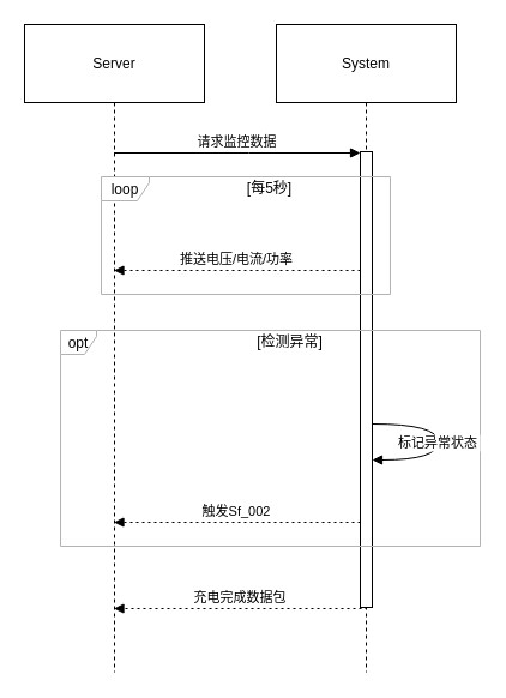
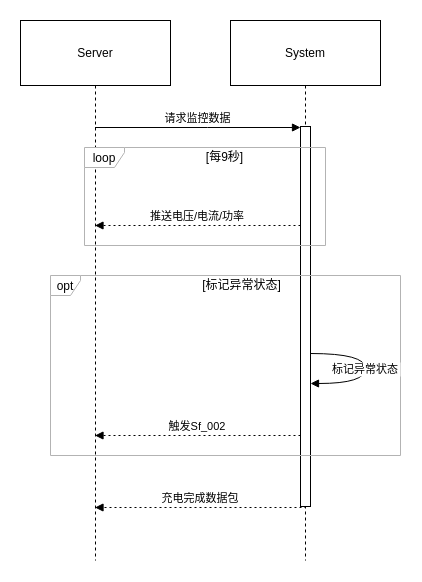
  <mxCell id="0" />
  <mxCell id="1" parent="0" />
  <mxCell id="2" value="Server" style="shape=umlLifeline;perimeter=lifelinePerimeter;whiteSpace=wrap;container=1;dropTarget=0;collapsible=0;recursiveResize=0;outlineConnect=0;portConstraint=eastwest;newEdgeStyle={&quot;edgeStyle&quot;:&quot;elbowEdgeStyle&quot;,&quot;elbow&quot;:&quot;vertical&quot;,&quot;curved&quot;:0,&quot;rounded&quot;:0};size=65;" vertex="1" parent="1"><mxGeometry x="20" y="20" width="150" height="540" as="geometry" /></mxCell>
  <mxCell id="3" value="System" style="shape=umlLifeline;perimeter=lifelinePerimeter;whiteSpace=wrap;container=1;dropTarget=0;collapsible=0;recursiveResize=0;outlineConnect=0;portConstraint=eastwest;newEdgeStyle={&quot;edgeStyle&quot;:&quot;elbowEdgeStyle&quot;,&quot;elbow&quot;:&quot;vertical&quot;,&quot;curved&quot;:0,&quot;rounded&quot;:0};size=65;" vertex="1" parent="1"><mxGeometry x="230" y="20" width="150" height="540" as="geometry" /></mxCell>
  <mxCell id="4" value="" style="points=[];perimeter=orthogonalPerimeter;outlineConnect=0;targetShapes=umlLifeline;portConstraint=eastwest;newEdgeStyle={&quot;edgeStyle&quot;:&quot;elbowEdgeStyle&quot;,&quot;elbow&quot;:&quot;vertical&quot;,&quot;curved&quot;:0,&quot;rounded&quot;:0}" vertex="1" parent="3"><mxGeometry x="70" y="106" width="10" height="380" as="geometry" /></mxCell>
  <mxCell id="5" value="loop" style="shape=umlFrame;pointerEvents=0;dropTarget=0;strokeColor=#B3B3B3;height=20;width=40" vertex="1" parent="1"><mxGeometry x="84" y="147" width="241" height="98" as="geometry" /></mxCell>
- <mxCell id="6" value="[每5秒]" style="text;strokeColor=none;fillColor=none;align=center;verticalAlign=middle;whiteSpace=wrap;" vertex="1" parent="5"><mxGeometry x="40" width="201" height="20" as="geometry" /></mxCell>
+ <mxCell id="6" value="[每9秒]" style="text;strokeColor=none;fillColor=none;align=center;verticalAlign=middle;whiteSpace=wrap;" vertex="1" parent="5"><mxGeometry x="40" width="201" height="20" as="geometry" /></mxCell>
  <mxCell id="7" value="opt" style="shape=umlFrame;pointerEvents=0;dropTarget=0;strokeColor=#B3B3B3;height=20;width=30" vertex="1" parent="1"><mxGeometry x="50" y="275" width="350" height="180" as="geometry" /></mxCell>
- <mxCell id="8" value="[检测异常]" style="text;strokeColor=none;fillColor=none;align=center;verticalAlign=middle;whiteSpace=wrap;" vertex="1" parent="7"><mxGeometry x="33.228" width="316.772" height="20" as="geometry" /></mxCell>
+ <mxCell id="8" value="[标记异常状态]" style="text;strokeColor=none;fillColor=none;align=center;verticalAlign=middle;whiteSpace=wrap;" vertex="1" parent="7"><mxGeometry x="33.228" width="316.772" height="20" as="geometry" /></mxCell>
  <mxCell id="9" value="请求监控数据" style="verticalAlign=bottom;edgeStyle=elbowEdgeStyle;elbow=vertical;curved=0;rounded=0;endArrow=block;" edge="1" parent="1" source="2" target="4"><mxGeometry relative="1" as="geometry"><Array as="points"><mxPoint x="207" y="127" /></Array></mxGeometry></mxCell>
  <mxCell id="10" value="推送电压/电流/功率" style="verticalAlign=bottom;edgeStyle=elbowEdgeStyle;elbow=vertical;curved=0;rounded=0;dashed=1;dashPattern=2 3;endArrow=block;" edge="1" parent="1" source="4" target="2"><mxGeometry relative="1" as="geometry"><Array as="points"><mxPoint x="210" y="225" /></Array></mxGeometry></mxCell>
  <mxCell id="11" value="标记异常状态" style="curved=1;endArrow=block;rounded=0;" edge="1" parent="1" source="4" target="4"><mxGeometry relative="1" as="geometry"><Array as="points"><mxPoint x="365" y="353" /><mxPoint x="365" y="383" /></Array></mxGeometry></mxCell>
  <mxCell id="12" value="触发Sf_002" style="verticalAlign=bottom;edgeStyle=elbowEdgeStyle;elbow=vertical;curved=0;rounded=0;dashed=1;dashPattern=2 3;endArrow=block;" edge="1" parent="1" source="4" target="2"><mxGeometry relative="1" as="geometry"><Array as="points"><mxPoint x="210" y="435" /></Array></mxGeometry></mxCell>
  <mxCell id="13" value="充电完成数据包" style="verticalAlign=bottom;edgeStyle=elbowEdgeStyle;elbow=vertical;curved=0;rounded=0;dashed=1;dashPattern=2 3;endArrow=block;" edge="1" parent="1" source="4" target="2"><mxGeometry relative="1" as="geometry"><Array as="points"><mxPoint x="210" y="507" /></Array></mxGeometry></mxCell>
